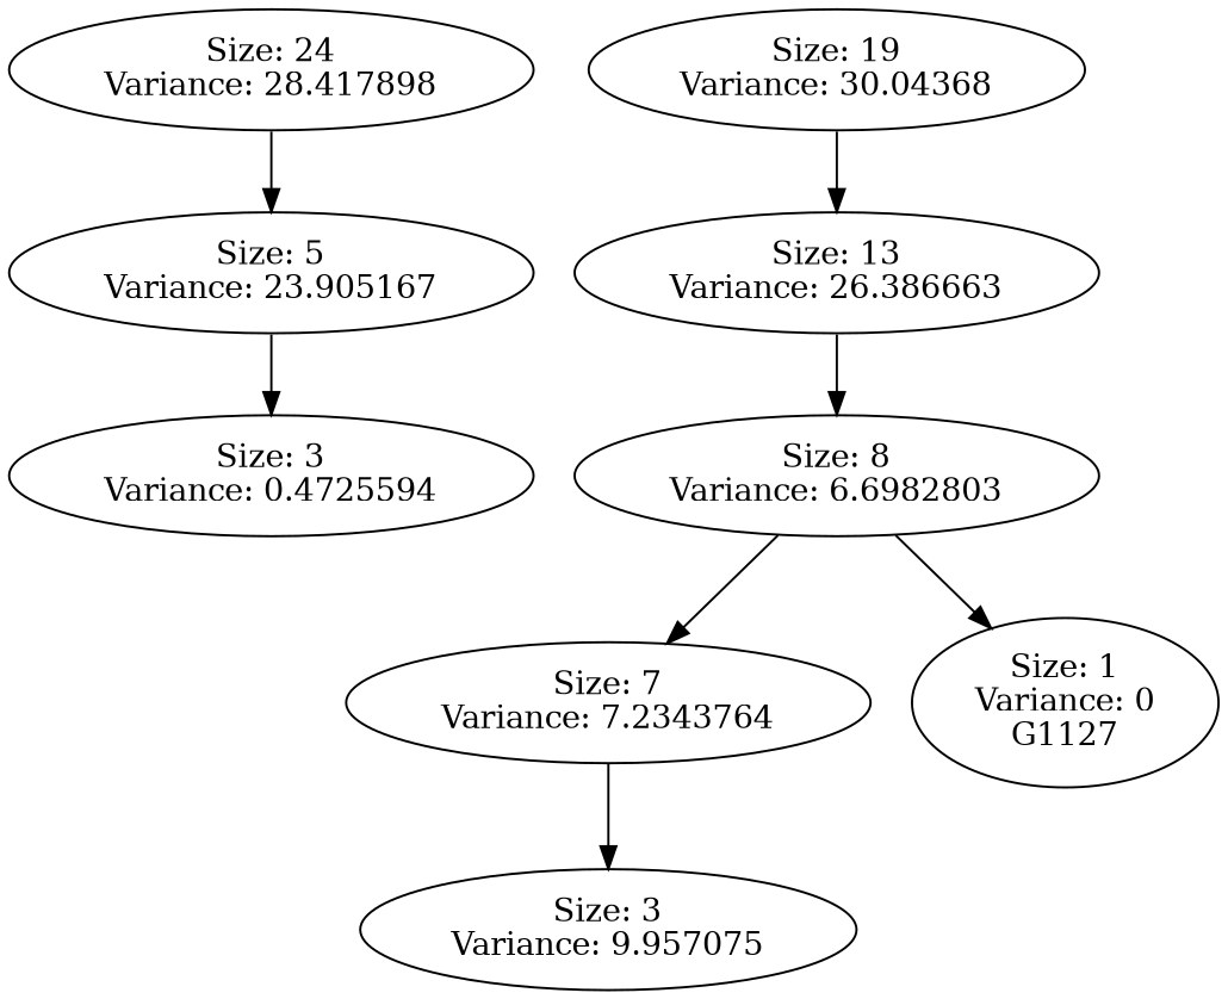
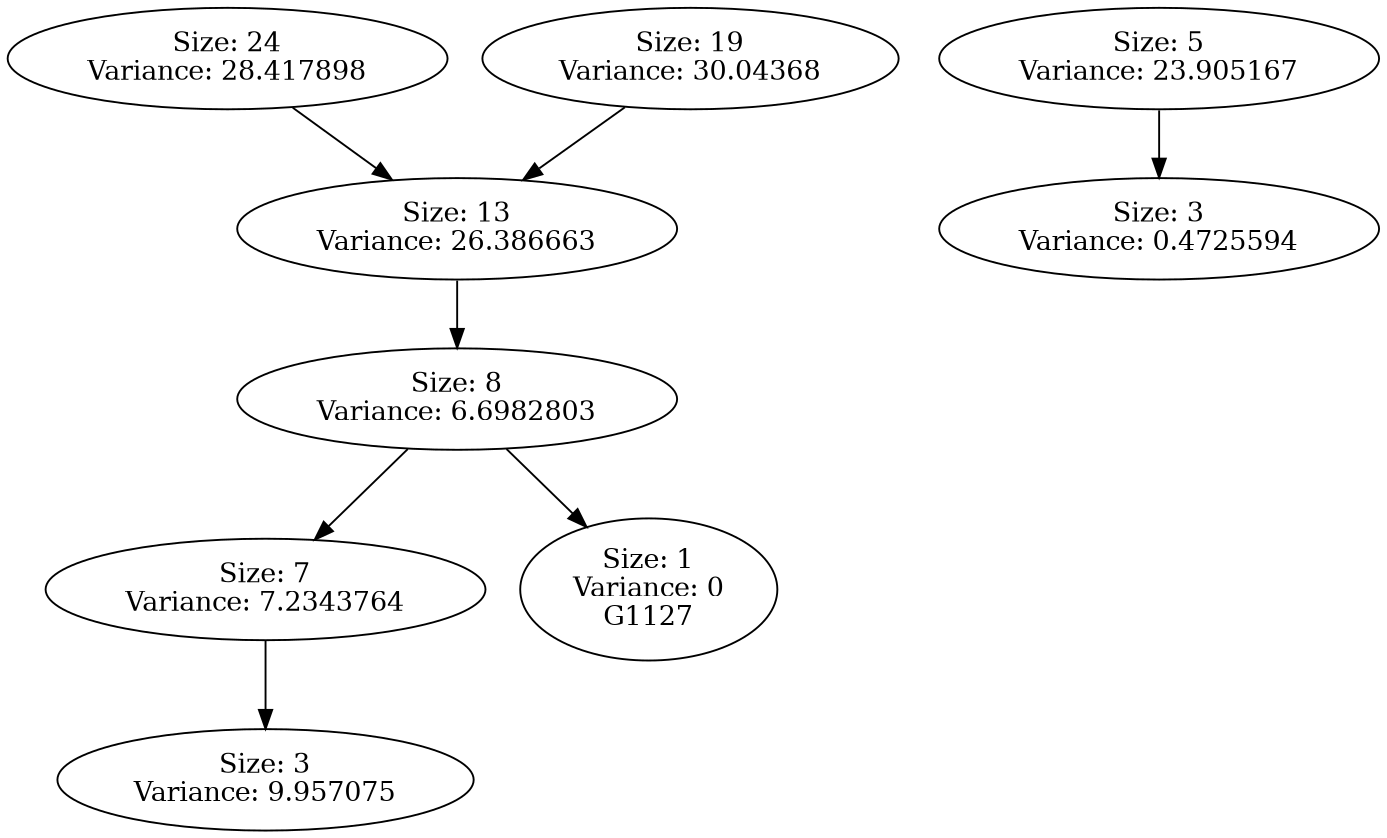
  digraph {
    L=1
    "Size: 24\nVariance: 28.417898"
    "Size: 5\nVariance: 23.905167"
    "Size: 19\nVariance: 30.04368"
    "Size: 13\nVariance: 26.386663"
    "Size: 3\nVariance: 0.4725594"
    "Size: 8\nVariance: 6.6982803"
    "Size: 7\nVariance: 7.2343764"
    "Size: 1\nVariance: 0\nG1127"
    "Size: 3\nVariance: 9.957075"
-   "Size: 24\nVariance: 28.417898" -> "Size: 5\nVariance: 23.905167"
+   "Size: 24\nVariance: 28.417898" -> "Size: 13\nVariance: 26.386663"
    "Size: 5\nVariance: 23.905167" -> "Size: 3\nVariance: 0.4725594"
    "Size: 19\nVariance: 30.04368" -> "Size: 13\nVariance: 26.386663"
    "Size: 13\nVariance: 26.386663" -> "Size: 8\nVariance: 6.6982803"
    "Size: 8\nVariance: 6.6982803" -> "Size: 7\nVariance: 7.2343764"
    "Size: 8\nVariance: 6.6982803" -> "Size: 1\nVariance: 0\nG1127"
    "Size: 7\nVariance: 7.2343764" -> "Size: 3\nVariance: 9.957075"
  }
